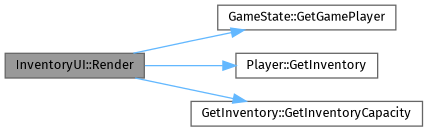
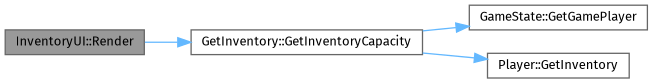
  digraph {
    fontname="Fira Sans"
    rankdir=LR
    node [color=grey40 fillcolor=white fontname="Fira Sans" fontsize=10 shape=box style=filled]
    edge [color=steelblue1 fontname="Fira Sans" fontsize=10 labelfontname=Helvetica labelfontsize=10 style=solid]
    n1 [color=gray40 fillcolor=grey60 fontcolor=black height=0.2 label="InventoryUI::Render" width=0.4]
    n2 [height=0.2 label="GameState::GetGamePlayer" width=0.4]
    n3 [height=0.2 label="Player::GetInventory" width=0.4]
    n4 [height=0.2 label="GetInventory::GetInventoryCapacity" width=0.4]
-   n1 -> n2
-   n1 -> n3
+   n4 -> n2
+   n4 -> n3
    n1 -> n4
  }
